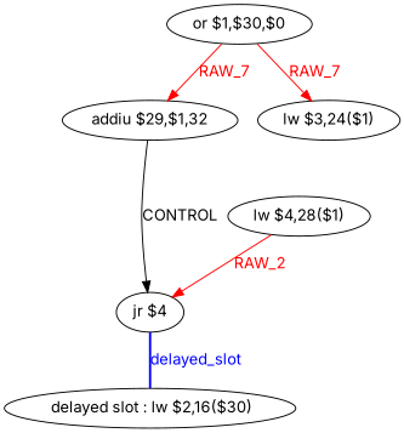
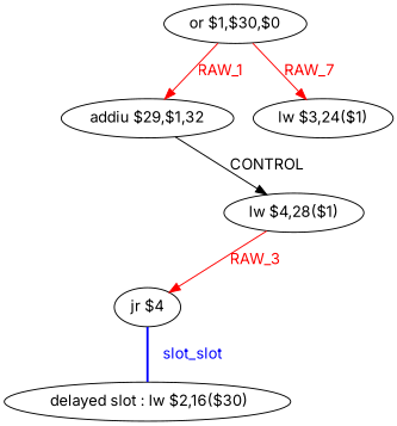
  digraph {
    fontname=Inter
    node [fontname=Inter shape=ellipse]
    edge [color=red fontcolor=red fontname=Inter]
    n1 [label=" delayed slot : lw $2,16($30)"]
    n2 [label="jr $4"]
    n3 [label="or $1,$30,$0"]
    n4 [label="addiu $29,$1,32"]
    n5 [label="lw $3,24($1)"]
    n6 [label="lw $4,28($1)"]
-   n2 -> n1 [color=blue dir=none fontcolor=blue label=delayed_slot style=bold]
-   n3 -> n4 [label=RAW_7]
+   n2 -> n1 [color=blue dir=none fontcolor=blue label=slot_slot style=bold]
+   n3 -> n4 [label=RAW_1]
    n3 -> n5 [label=RAW_7]
-   n4 -> n2 [label=CONTROL color="" fontcolor=""]
-   n6 -> n2 [label=RAW_2]
+   n4 -> n6 [label=CONTROL color="" fontcolor=""]
+   n6 -> n2 [label=RAW_3]
  }
